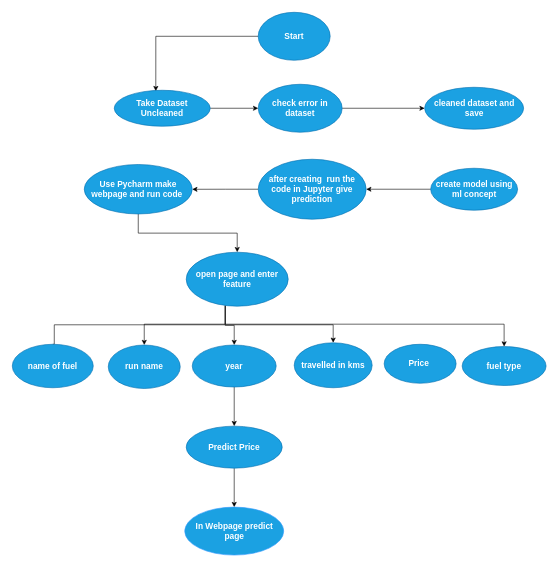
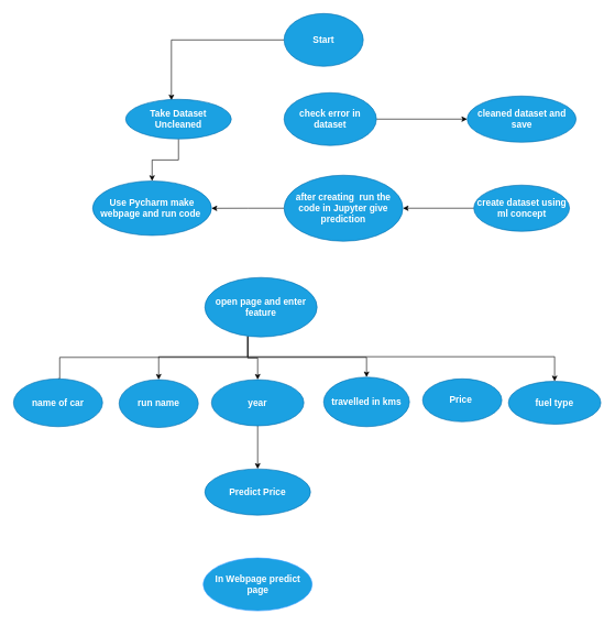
  <mxCell id="0" />
  <mxCell id="1" parent="0" />
  <mxCell id="2" style="edgeStyle=orthogonalEdgeStyle;rounded=0;orthogonalLoop=1;jettySize=auto;html=1;entryX=0.433;entryY=0.025;entryDx=0;entryDy=0;entryPerimeter=0;" edge="1" parent="1" source="3" target="5"><mxGeometry relative="1" as="geometry" /></mxCell>
  <mxCell id="3" value="&lt;font style=&quot;font-size: 14px;&quot;&gt;&lt;b&gt;Start&lt;/b&gt;&lt;/font&gt;" style="ellipse;whiteSpace=wrap;html=1;fillColor=#1ba1e2;fontColor=#ffffff;strokeColor=#006EAF;" vertex="1" parent="1"><mxGeometry x="430" y="20" width="120" height="80" as="geometry" /></mxCell>
- <mxCell id="4" value="" style="edgeStyle=orthogonalEdgeStyle;rounded=0;orthogonalLoop=1;jettySize=auto;html=1;" edge="1" parent="1" source="5" target="7"><mxGeometry relative="1" as="geometry" /></mxCell>
+ <mxCell id="4" value="" style="edgeStyle=orthogonalEdgeStyle;rounded=0;orthogonalLoop=1;jettySize=auto;html=1;" edge="1" parent="1" source="5" target="14"><mxGeometry relative="1" as="geometry" /></mxCell>
  <mxCell id="5" value="&lt;font style=&quot;font-size: 14px;&quot;&gt;&lt;b&gt;Take Dataset Uncleaned&lt;/b&gt;&lt;/font&gt;" style="ellipse;whiteSpace=wrap;html=1;fillColor=#1ba1e2;fontColor=#ffffff;strokeColor=#006EAF;" vertex="1" parent="1"><mxGeometry x="190" y="150" width="160" height="60" as="geometry" /></mxCell>
  <mxCell id="6" style="edgeStyle=orthogonalEdgeStyle;rounded=0;orthogonalLoop=1;jettySize=auto;html=1;" edge="1" parent="1" source="7" target="8"><mxGeometry relative="1" as="geometry" /></mxCell>
  <mxCell id="7" value="&lt;font style=&quot;font-size: 14px;&quot;&gt;&lt;b&gt;check error in dataset&lt;/b&gt;&lt;/font&gt;" style="ellipse;whiteSpace=wrap;html=1;fillColor=#1ba1e2;fontColor=#ffffff;strokeColor=#006EAF;" vertex="1" parent="1"><mxGeometry x="430" y="140" width="140" height="80" as="geometry" /></mxCell>
  <mxCell id="8" value="&lt;font style=&quot;font-size: 14px;&quot;&gt;&lt;b&gt;cleaned dataset and save&lt;/b&gt;&lt;/font&gt;" style="ellipse;whiteSpace=wrap;html=1;fillColor=#1ba1e2;fontColor=#ffffff;strokeColor=#006EAF;" vertex="1" parent="1"><mxGeometry x="707.5" y="145" width="165" height="70" as="geometry" /></mxCell>
  <mxCell id="9" value="" style="edgeStyle=orthogonalEdgeStyle;rounded=0;orthogonalLoop=1;jettySize=auto;html=1;" edge="1" parent="1" source="10" target="12"><mxGeometry relative="1" as="geometry" /></mxCell>
- <mxCell id="10" value="&lt;font style=&quot;font-size: 14px;&quot;&gt;&lt;b&gt;create model using ml concept&lt;/b&gt;&lt;/font&gt;" style="ellipse;whiteSpace=wrap;html=1;fillColor=#1ba1e2;fontColor=#ffffff;strokeColor=#006EAF;" vertex="1" parent="1"><mxGeometry x="717.5" y="280" width="145" height="70" as="geometry" /></mxCell>
+ <mxCell id="10" value="&lt;font style=&quot;font-size: 14px;&quot;&gt;&lt;b&gt;create dataset using ml concept&lt;/b&gt;&lt;/font&gt;" style="ellipse;whiteSpace=wrap;html=1;fillColor=#1ba1e2;fontColor=#ffffff;strokeColor=#006EAF;" vertex="1" parent="1"><mxGeometry x="717.5" y="280" width="145" height="70" as="geometry" /></mxCell>
  <mxCell id="11" value="" style="edgeStyle=orthogonalEdgeStyle;rounded=0;orthogonalLoop=1;jettySize=auto;html=1;" edge="1" parent="1" source="12" target="14"><mxGeometry relative="1" as="geometry" /></mxCell>
  <mxCell id="12" value="&lt;b&gt;&lt;font style=&quot;font-size: 14px;&quot;&gt;after creating&amp;nbsp; run the code in Jupyter give prediction&lt;/font&gt;&lt;/b&gt;" style="ellipse;whiteSpace=wrap;html=1;fillColor=#1ba1e2;fontColor=#ffffff;strokeColor=#006EAF;" vertex="1" parent="1"><mxGeometry x="430" y="265" width="180" height="100" as="geometry" /></mxCell>
- <mxCell id="13" value="" style="edgeStyle=orthogonalEdgeStyle;rounded=0;orthogonalLoop=1;jettySize=auto;html=1;" edge="1" parent="1" source="14" target="19"><mxGeometry relative="1" as="geometry" /></mxCell>
  <mxCell id="14" value="&lt;font style=&quot;font-size: 14px;&quot;&gt;&lt;b&gt;Use Pycharm make webpage and run code&amp;nbsp;&lt;/b&gt;&lt;/font&gt;" style="ellipse;whiteSpace=wrap;html=1;fillColor=#1ba1e2;fontColor=#ffffff;strokeColor=#006EAF;" vertex="1" parent="1"><mxGeometry x="140" y="273.75" width="180" height="82.5" as="geometry" /></mxCell>
  <mxCell id="15" style="edgeStyle=orthogonalEdgeStyle;rounded=0;orthogonalLoop=1;jettySize=auto;html=1;" edge="1" parent="1" source="19" target="21"><mxGeometry relative="1" as="geometry"><Array as="points"><mxPoint x="375" y="540" /><mxPoint x="240" y="540" /></Array></mxGeometry></mxCell>
  <mxCell id="16" style="edgeStyle=orthogonalEdgeStyle;rounded=0;orthogonalLoop=1;jettySize=auto;html=1;" edge="1" parent="1" source="19" target="25"><mxGeometry relative="1" as="geometry"><Array as="points"><mxPoint x="375" y="540" /><mxPoint x="840" y="540" /></Array></mxGeometry></mxCell>
  <mxCell id="17" style="edgeStyle=orthogonalEdgeStyle;rounded=0;orthogonalLoop=1;jettySize=auto;html=1;" edge="1" parent="1" source="19" target="23"><mxGeometry relative="1" as="geometry"><Array as="points"><mxPoint x="375" y="542" /><mxPoint x="390" y="542" /></Array></mxGeometry></mxCell>
  <mxCell id="18" style="edgeStyle=orthogonalEdgeStyle;rounded=0;orthogonalLoop=1;jettySize=auto;html=1;exitX=0.5;exitY=0;exitDx=0;exitDy=0;" edge="1" parent="1" source="20" target="24"><mxGeometry relative="1" as="geometry"><mxPoint x="90" y="571" as="sourcePoint" /><Array as="points"><mxPoint x="90" y="574" /><mxPoint x="90" y="541" /><mxPoint x="555" y="541" /></Array></mxGeometry></mxCell>
  <mxCell id="19" value="&lt;b&gt;&lt;font style=&quot;font-size: 14px;&quot;&gt;open page and enter feature&lt;/font&gt;&lt;/b&gt;" style="ellipse;whiteSpace=wrap;html=1;fillColor=#1ba1e2;fontColor=#ffffff;strokeColor=#006EAF;" vertex="1" parent="1"><mxGeometry x="310" y="420" width="170" height="90" as="geometry" /></mxCell>
- <mxCell id="20" value="&lt;font style=&quot;font-size: 14px;&quot;&gt;&lt;b&gt;name of fuel&lt;/b&gt;&lt;/font&gt;" style="ellipse;whiteSpace=wrap;html=1;fillColor=#1ba1e2;fontColor=#ffffff;strokeColor=#006EAF;" vertex="1" parent="1"><mxGeometry x="20" y="573.5" width="135" height="72.5" as="geometry" /></mxCell>
+ <mxCell id="20" value="&lt;font style=&quot;font-size: 14px;&quot;&gt;&lt;b&gt;name of car&lt;/b&gt;&lt;/font&gt;" style="ellipse;whiteSpace=wrap;html=1;fillColor=#1ba1e2;fontColor=#ffffff;strokeColor=#006EAF;" vertex="1" parent="1"><mxGeometry x="20" y="573.5" width="135" height="72.5" as="geometry" /></mxCell>
  <mxCell id="21" value="&lt;b&gt;&lt;font style=&quot;font-size: 14px;&quot;&gt;run name&lt;/font&gt;&lt;/b&gt;" style="ellipse;whiteSpace=wrap;html=1;fillColor=#1ba1e2;fontColor=#ffffff;strokeColor=#006EAF;" vertex="1" parent="1"><mxGeometry x="180" y="574.75" width="120" height="72.5" as="geometry" /></mxCell>
  <mxCell id="22" style="edgeStyle=orthogonalEdgeStyle;rounded=0;orthogonalLoop=1;jettySize=auto;html=1;entryX=0.5;entryY=0;entryDx=0;entryDy=0;" edge="1" parent="1" source="23" target="28"><mxGeometry relative="1" as="geometry" /></mxCell>
  <mxCell id="23" value="&lt;font style=&quot;font-size: 14px;&quot;&gt;&lt;b&gt;year&lt;/b&gt;&lt;/font&gt;" style="ellipse;whiteSpace=wrap;html=1;fillColor=#1ba1e2;fontColor=#ffffff;strokeColor=#006EAF;" vertex="1" parent="1"><mxGeometry x="320" y="574.75" width="140" height="70" as="geometry" /></mxCell>
  <mxCell id="24" value="&lt;font style=&quot;font-size: 14px;&quot;&gt;&lt;b&gt;travelled in kms&lt;/b&gt;&lt;/font&gt;" style="ellipse;whiteSpace=wrap;html=1;fillColor=#1ba1e2;fontColor=#ffffff;strokeColor=#006EAF;" vertex="1" parent="1"><mxGeometry x="490" y="571" width="130" height="75" as="geometry" /></mxCell>
  <mxCell id="25" value="&lt;b&gt;&lt;font style=&quot;font-size: 14px;&quot;&gt;fuel type&lt;/font&gt;&lt;/b&gt;" style="ellipse;whiteSpace=wrap;html=1;fillColor=#1ba1e2;fontColor=#ffffff;strokeColor=#006EAF;" vertex="1" parent="1"><mxGeometry x="770" y="577.25" width="140" height="65" as="geometry" /></mxCell>
  <mxCell id="26" value="&lt;b&gt;&lt;font style=&quot;font-size: 14px;&quot;&gt;Price&amp;nbsp;&lt;/font&gt;&lt;/b&gt;" style="ellipse;whiteSpace=wrap;html=1;fillColor=#1ba1e2;fontColor=#ffffff;strokeColor=#006EAF;" vertex="1" parent="1"><mxGeometry x="640" y="573.5" width="120" height="65" as="geometry" /></mxCell>
- <mxCell id="27" style="edgeStyle=orthogonalEdgeStyle;rounded=0;orthogonalLoop=1;jettySize=auto;html=1;entryX=0.5;entryY=0;entryDx=0;entryDy=0;" edge="1" parent="1" source="28" target="29"><mxGeometry relative="1" as="geometry" /></mxCell>
  <mxCell id="28" value="&lt;font style=&quot;font-size: 14px;&quot;&gt;&lt;b&gt;Predict Price&lt;/b&gt;&lt;/font&gt;" style="ellipse;whiteSpace=wrap;html=1;fillColor=#1ba1e2;fontColor=#ffffff;strokeColor=#006EAF;" vertex="1" parent="1"><mxGeometry x="310" y="710" width="160" height="70" as="geometry" /></mxCell>
  <mxCell id="29" value="&lt;b&gt;&lt;font style=&quot;font-size: 14px;&quot;&gt;In Webpage predict page&lt;/font&gt;&lt;/b&gt;" style="ellipse;whiteSpace=wrap;html=1;fillColor=#1ba1e2;fontColor=#ffffff;strokeColor=#3399FF;" vertex="1" parent="1"><mxGeometry x="307.5" y="845" width="165" height="80" as="geometry" /></mxCell>
